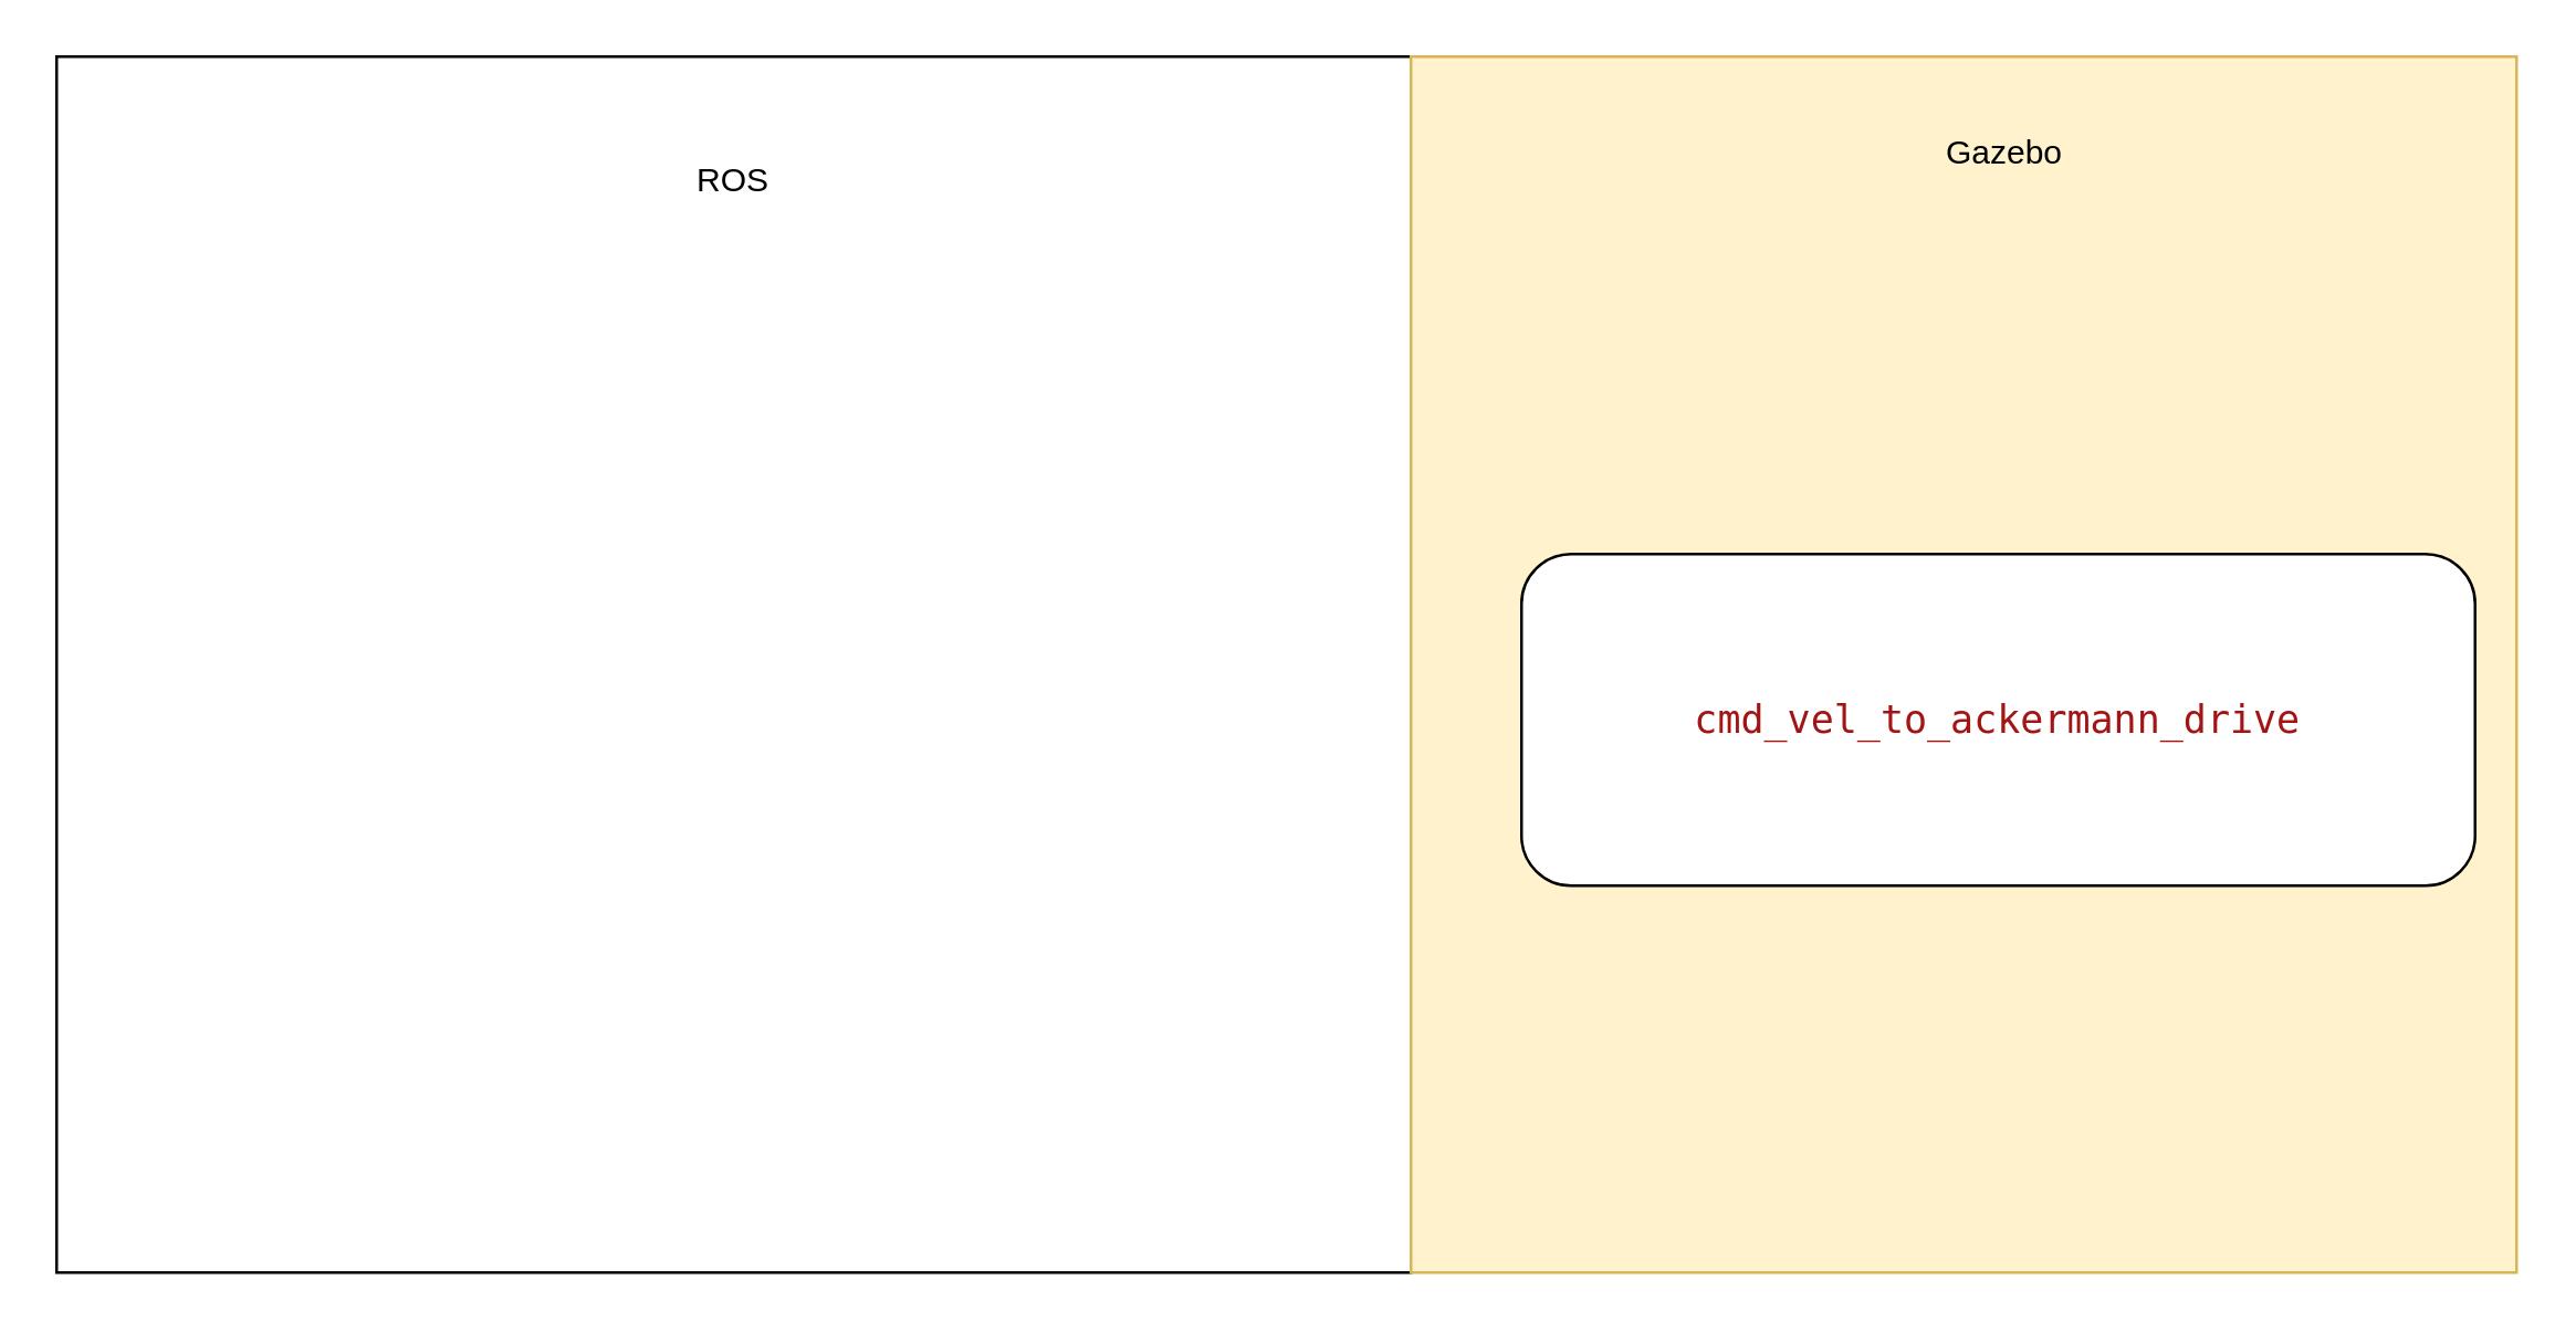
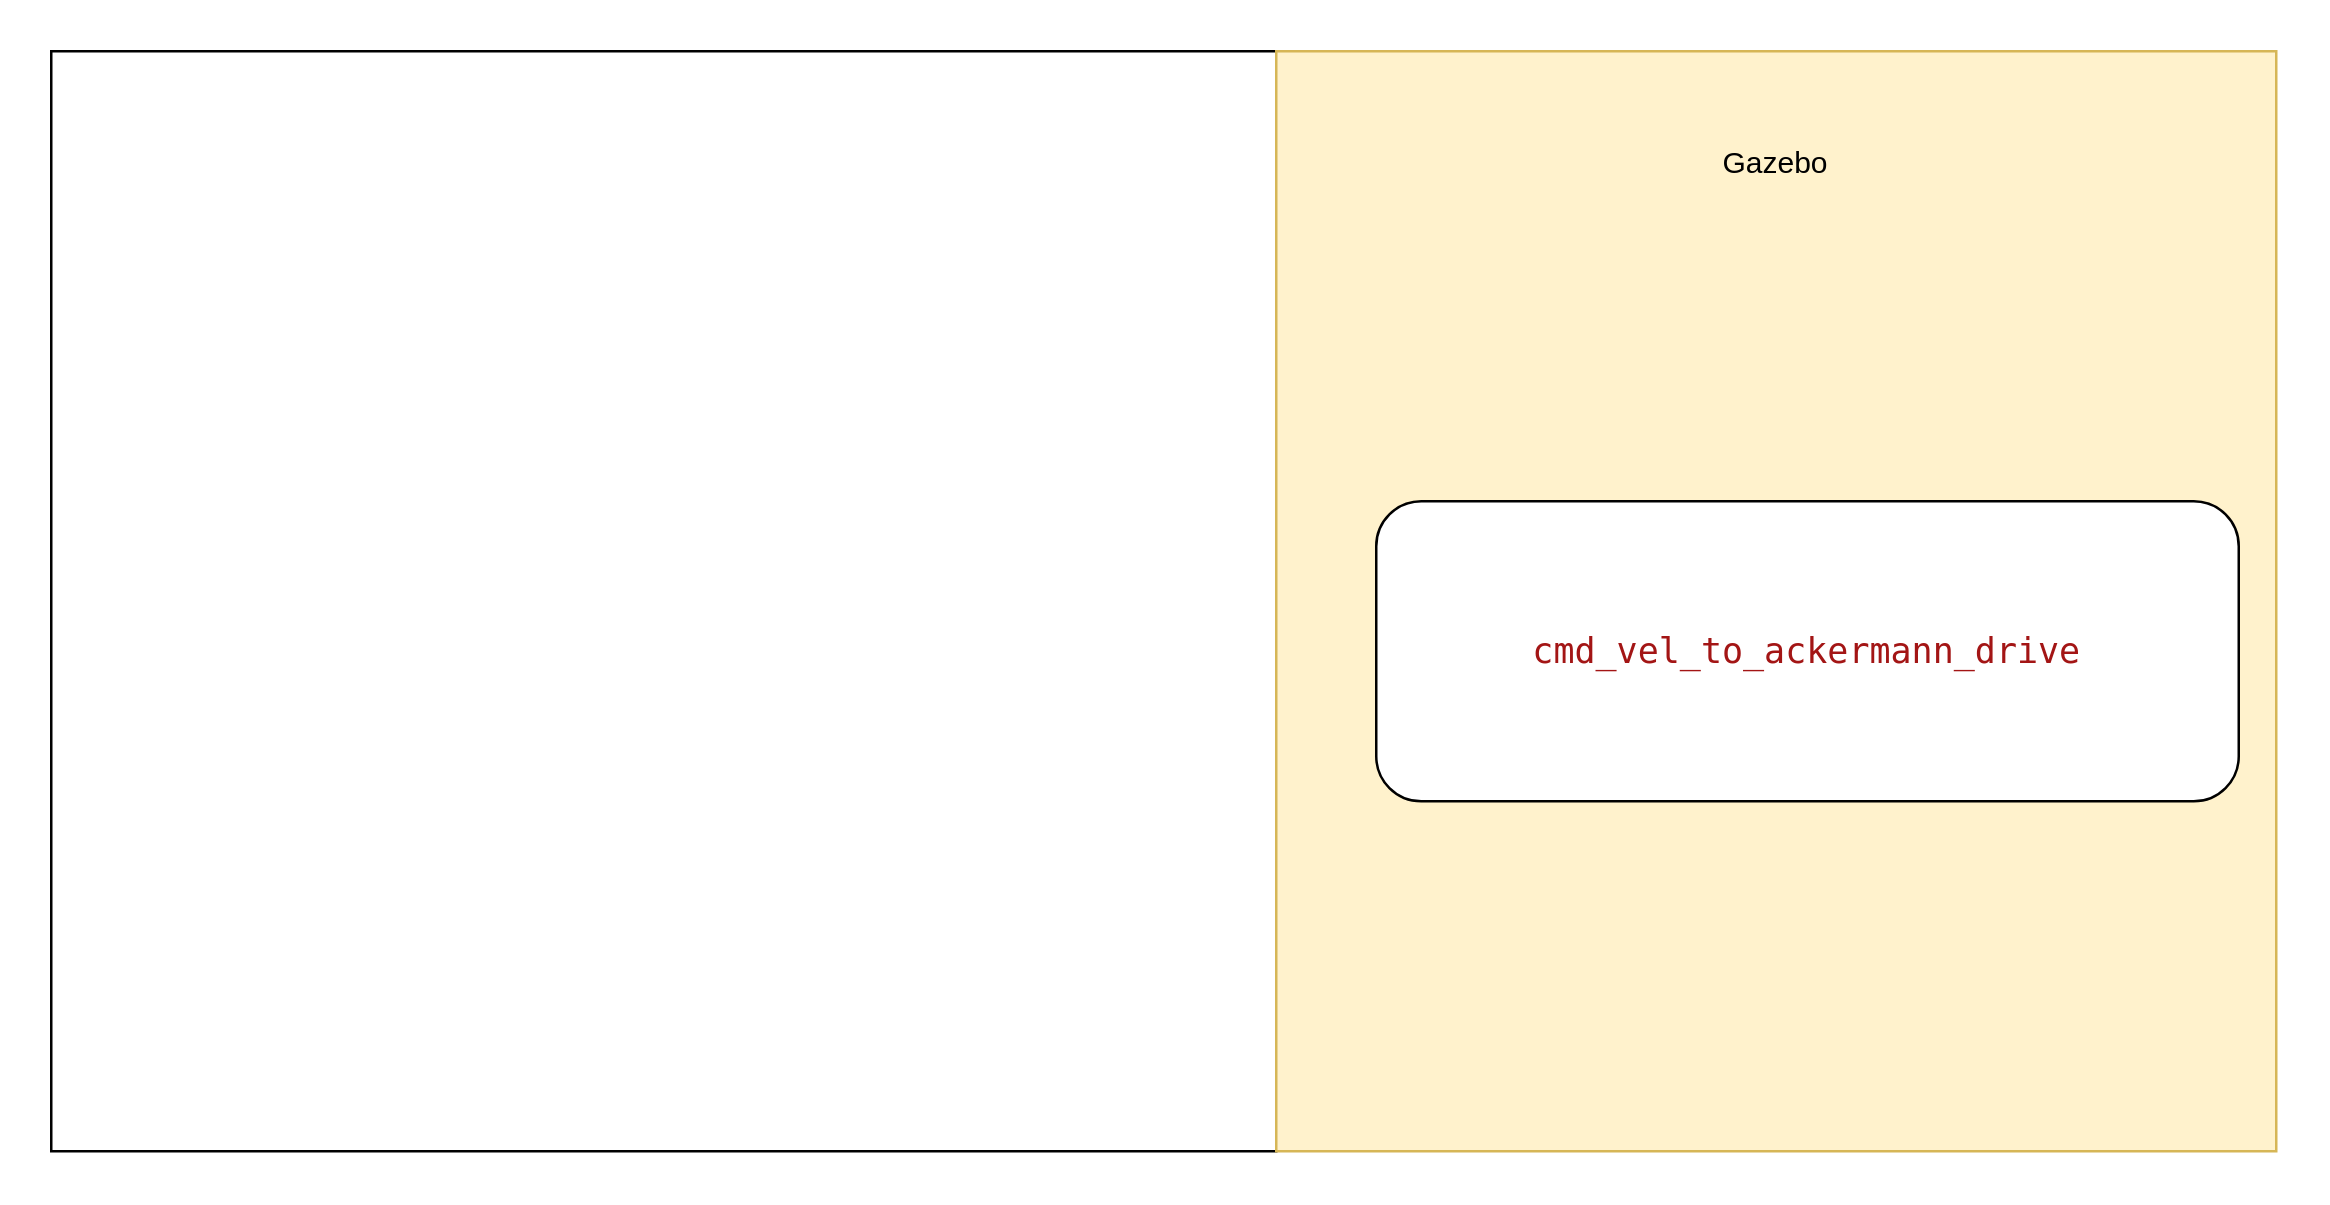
  <mxCell id="0" />
  <mxCell id="1" parent="0" />
  <mxCell id="2" value="" style="rounded=0;whiteSpace=wrap;html=1;" vertex="1" parent="1"><mxGeometry x="20" y="20" width="490" height="440" as="geometry" /></mxCell>
  <mxCell id="3" value="" style="rounded=0;whiteSpace=wrap;html=1;fillColor=#fff2cc;strokeColor=#d6b656;" vertex="1" parent="1"><mxGeometry x="510" y="20" width="400" height="440" as="geometry" /></mxCell>
  <mxCell id="4" value="&lt;div style=&quot;color: rgb(59, 59, 59); background-color: rgb(255, 255, 255); font-family: &amp;quot;Droid Sans Mono&amp;quot;, &amp;quot;monospace&amp;quot;, monospace; font-size: 14px; line-height: 19px;&quot;&gt;&lt;span style=&quot;color: #a31515;&quot;&gt;cmd_vel_to_ackermann_drive&lt;/span&gt;&lt;/div&gt;" style="rounded=1;whiteSpace=wrap;html=1;" vertex="1" parent="1"><mxGeometry x="550" y="200" width="345" height="120" as="geometry" /></mxCell>
- <mxCell id="5" value="Gazebo" style="text;html=1;strokeColor=none;fillColor=none;align=center;verticalAlign=middle;whiteSpace=wrap;rounded=0;" vertex="1" parent="1"><mxGeometry x="695" y="40" width="60" height="30" as="geometry" /></mxCell>
- <mxCell id="6" value="ROS" style="text;html=1;strokeColor=none;fillColor=none;align=center;verticalAlign=middle;whiteSpace=wrap;rounded=0;" vertex="1" parent="1"><mxGeometry x="235" y="50" width="60" height="30" as="geometry" /></mxCell>
+ <mxCell id="5" value="Gazebo" style="text;html=1;strokeColor=none;fillColor=none;align=center;verticalAlign=middle;whiteSpace=wrap;rounded=0;" vertex="1" parent="1"><mxGeometry x="680" y="50" width="60" height="30" as="geometry" /></mxCell>
